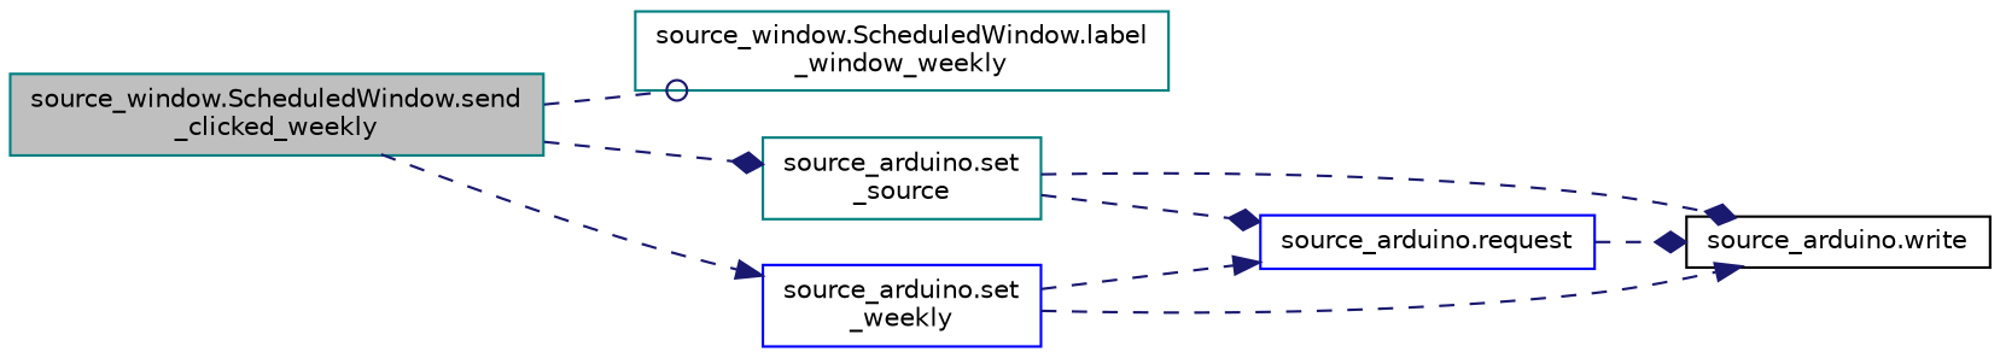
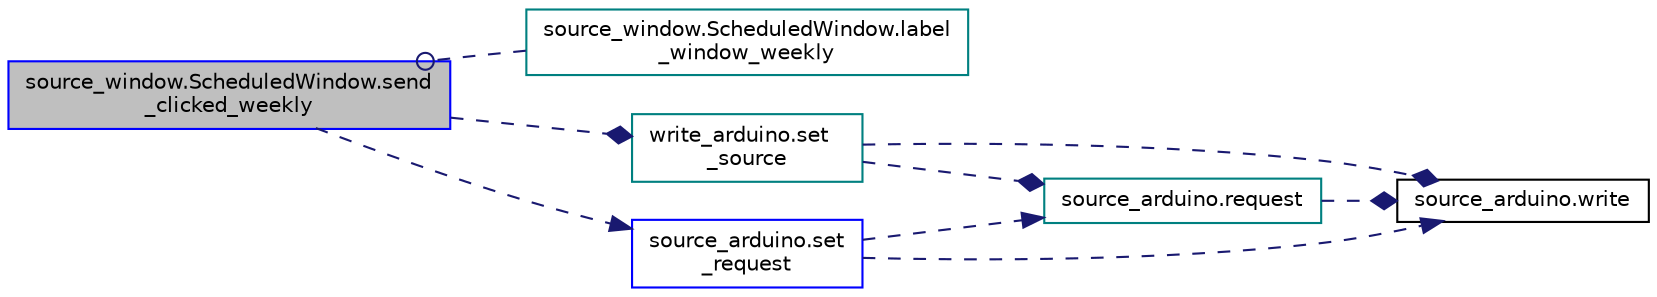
  digraph {
    rankdir=LR
    node [color=teal fillcolor=white fontname=Helvetica fontsize=10 shape=record style=filled]
    edge [arrowhead=diamond color=midnightblue fontname=Helvetica fontsize=10 labelfontname=Helvetica labelfontsize=10 style=dashed]
-   n1 [fillcolor=grey75 fontcolor=black height=0.2 label="source_window.ScheduledWindow.send\l_clicked_weekly" width=0.4]
+   n1 [color=blue fillcolor=grey75 fontcolor=black height=0.2 label="source_window.ScheduledWindow.send\l_clicked_weekly" width=0.4]
    n2 [height=0.2 label="source_window.ScheduledWindow.label\l_window_weekly" width=0.4]
-   n3 [height=0.2 label="source_arduino.set\l_source" width=0.4]
-   n4 [color=blue height=0.2 label="source_arduino.set\l_weekly" width=0.4]
-   n5 [color=blue height=0.2 label="source_arduino.request" width=0.4]
+   n3 [height=0.2 label="write_arduino.set\l_source" width=0.4]
+   n4 [color=blue height=0.2 label="source_arduino.set\l_request" width=0.4]
+   n5 [height=0.2 label="source_arduino.request" width=0.4]
    n6 [color=black height=0.2 label="source_arduino.write" width=0.4]
-   n1 -> n2 [arrowhead=odot]
+   n2 -> n1 [arrowhead=odot]
    n1 -> n3
    n1 -> n4 [arrowhead=normal]
    n3 -> n5
    n3 -> n6
    n4 -> n5 [arrowhead=normal]
    n4 -> n6 [arrowhead=normal]
    n5 -> n6
  }
